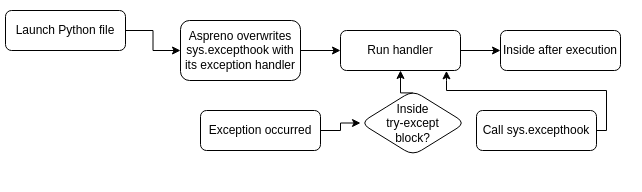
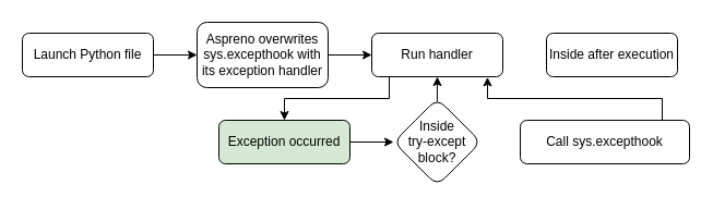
  <mxCell id="0" />
  <mxCell id="1" parent="0" />
  <mxCell id="2" value="" style="edgeStyle=orthogonalEdgeStyle;rounded=0;orthogonalLoop=1;jettySize=auto;html=1;" edge="1" parent="1" source="3" target="5"><mxGeometry relative="1" as="geometry" /></mxCell>
- <mxCell id="3" value="Launch Python file" style="rounded=1;whiteSpace=wrap;html=1;" vertex="1" parent="1"><mxGeometry x="5" y="10" width="120" height="40" as="geometry" /></mxCell>
+ <mxCell id="3" value="Launch Python file" style="rounded=1;whiteSpace=wrap;html=1;" vertex="1" parent="1"><mxGeometry x="20" y="30" width="120" height="40" as="geometry" /></mxCell>
  <mxCell id="4" value="" style="edgeStyle=orthogonalEdgeStyle;rounded=0;orthogonalLoop=1;jettySize=auto;html=1;" edge="1" parent="1" source="5" target="8"><mxGeometry relative="1" as="geometry" /></mxCell>
  <mxCell id="5" value="Aspreno overwrites sys.excepthook with its exception handler" style="whiteSpace=wrap;html=1;rounded=1;" vertex="1" parent="1"><mxGeometry x="180" y="20" width="120" height="60" as="geometry" /></mxCell>
- <mxCell id="6" value="" style="edgeStyle=orthogonalEdgeStyle;rounded=0;orthogonalLoop=1;jettySize=auto;html=1;" edge="1" parent="1" source="8" target="9"><mxGeometry relative="1" as="geometry" /></mxCell>
+ <mxCell id="7" value="" style="edgeStyle=orthogonalEdgeStyle;rounded=0;orthogonalLoop=1;jettySize=auto;html=1;" edge="1" parent="1" source="8" target="11"><mxGeometry relative="1" as="geometry"><Array as="points"><mxPoint x="356" y="90" /><mxPoint x="260" y="90" /></Array></mxGeometry></mxCell>
  <mxCell id="8" value="Run handler" style="whiteSpace=wrap;html=1;rounded=1;" vertex="1" parent="1"><mxGeometry x="340" y="30" width="120" height="40" as="geometry" /></mxCell>
  <mxCell id="9" value="Inside after execution" style="whiteSpace=wrap;html=1;rounded=1;" vertex="1" parent="1"><mxGeometry x="500" y="30" width="120" height="40" as="geometry" /></mxCell>
  <mxCell id="10" value="" style="edgeStyle=orthogonalEdgeStyle;rounded=0;orthogonalLoop=1;jettySize=auto;html=1;" edge="1" parent="1" source="11" target="13"><mxGeometry relative="1" as="geometry" /></mxCell>
- <mxCell id="11" value="Exception occurred" style="whiteSpace=wrap;html=1;rounded=1;" vertex="1" parent="1"><mxGeometry x="200" y="110" width="120" height="40" as="geometry" /></mxCell>
+ <mxCell id="11" value="Exception occurred" style="whiteSpace=wrap;html=1;rounded=1;fillColor=#d5e8d4;" vertex="1" parent="1"><mxGeometry x="200" y="110" width="120" height="40" as="geometry" /></mxCell>
  <mxCell id="12" value="" style="edgeStyle=orthogonalEdgeStyle;rounded=0;orthogonalLoop=1;jettySize=auto;html=1;exitX=0.499;exitY=0.037;exitDx=0;exitDy=0;exitPerimeter=0;entryX=0.5;entryY=1;entryDx=0;entryDy=0;" edge="1" parent="1" source="13" target="8"><mxGeometry relative="1" as="geometry" /></mxCell>
- <mxCell id="13" value="Inside&lt;br&gt;try-except&lt;br&gt;block?" style="rhombus;whiteSpace=wrap;html=1;rounded=1;" vertex="1" parent="1"><mxGeometry x="360" y="90" width="105" height="65" as="geometry" /></mxCell>
+ <mxCell id="13" value="Inside&lt;br&gt;try-except&lt;br&gt;block?" style="rhombus;whiteSpace=wrap;html=1;rounded=1;" vertex="1" parent="1"><mxGeometry x="360" y="90" width="80" height="80" as="geometry" /></mxCell>
  <mxCell id="14" style="edgeStyle=orthogonalEdgeStyle;rounded=0;orthogonalLoop=1;jettySize=auto;html=1;entryX=0.883;entryY=1.009;entryDx=0;entryDy=0;entryPerimeter=0;" edge="1" parent="1" source="15" target="8"><mxGeometry relative="1" as="geometry"><mxPoint x="446" y="80" as="targetPoint" /><Array as="points"><mxPoint x="606" y="130" /><mxPoint x="606" y="90" /><mxPoint x="446" y="90" /><mxPoint x="446" y="80" /></Array></mxGeometry></mxCell>
- <mxCell id="15" value="Call sys.excepthook" style="whiteSpace=wrap;html=1;rounded=1;" vertex="1" parent="1"><mxGeometry x="476" y="110" width="120" height="40" as="geometry" /></mxCell>
+ <mxCell id="15" value="Call sys.excepthook" style="whiteSpace=wrap;html=1;rounded=1;" vertex="1" parent="1"><mxGeometry x="476" y="110" width="155" height="40" as="geometry" /></mxCell>
